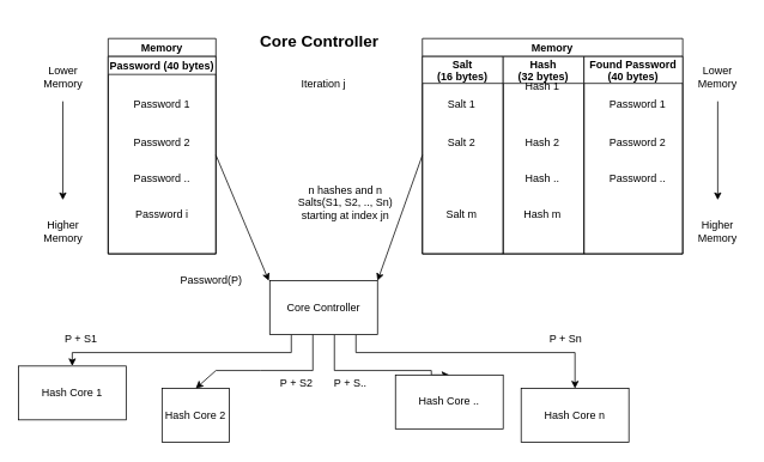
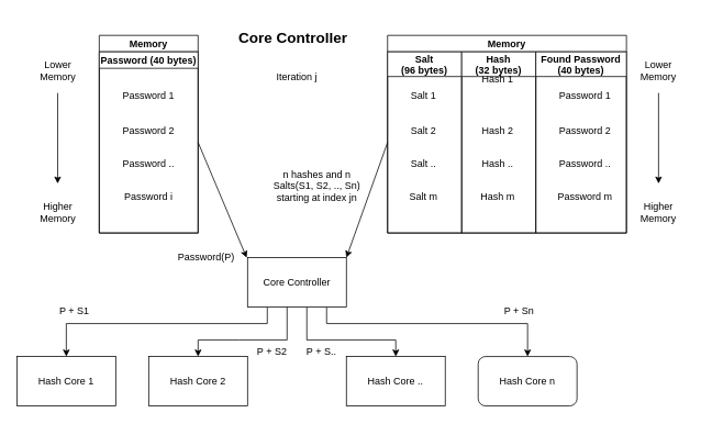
  <mxCell id="0" />
  <mxCell id="1" parent="0" />
  <mxCell id="2" value="" style="edgeStyle=orthogonalEdgeStyle;rounded=0;orthogonalLoop=1;jettySize=auto;entryX=0.5;entryY=0;entryDx=0;entryDy=0;exitX=0.6;exitY=1;exitDx=0;exitDy=0;exitPerimeter=0;" parent="1" source="5" target="8" edge="1"><mxGeometry relative="1" as="geometry"><Array as="points"><mxPoint x="372" y="412" /><mxPoint x="480" y="412" /></Array><mxPoint x="380" y="392" as="sourcePoint" /></mxGeometry></mxCell>
  <mxCell id="3" value="" style="edgeStyle=orthogonalEdgeStyle;rounded=0;orthogonalLoop=1;jettySize=auto;entryX=0.5;entryY=0;entryDx=0;entryDy=0;exitX=0.2;exitY=1;exitDx=0;exitDy=0;exitPerimeter=0;" parent="1" source="5" target="6" edge="1"><mxGeometry relative="1" as="geometry"><mxPoint x="310" y="392" as="sourcePoint" /><mxPoint x="80" y="452" as="targetPoint" /><Array as="points"><mxPoint x="324" y="392" /><mxPoint x="80" y="392" /></Array></mxGeometry></mxCell>
  <mxCell id="4" value="" style="edgeStyle=orthogonalEdgeStyle;rounded=0;orthogonalLoop=1;jettySize=auto;entryX=0.5;entryY=0;entryDx=0;entryDy=0;exitX=0.8;exitY=1;exitDx=0;exitDy=0;exitPerimeter=0;" parent="1" source="5" target="9" edge="1"><mxGeometry relative="1" as="geometry"><Array as="points"><mxPoint x="396" y="392" /><mxPoint x="640" y="392" /></Array><mxPoint x="410" y="392" as="sourcePoint" /></mxGeometry></mxCell>
  <mxCell id="5" value="Core Controller" style="rounded=0;whiteSpace=wrap;points=[[0,0,0,0,0],[0,0.25,0,0,0],[0,0.5,0,0,0],[0,0.75,0,0,0],[0,1,0,0,0],[0.2,1,0,0,0],[0.25,0,0,0,0],[0.4,1,0,0,0],[0.5,0,0,0,0],[0.6,1,0,0,0],[0.75,0,0,0,0],[0.8,1,0,0,0],[1,0,0,0,0],[1,0.25,0,0,0],[1,0.5,0,0,0],[1,0.75,0,0,0],[1,1,0,0,0]];" parent="1" vertex="1"><mxGeometry x="300" y="312" width="120" height="60" as="geometry" /></mxCell>
- <mxCell id="6" value="Hash Core 1" style="rounded=0;whiteSpace=wrap;" parent="1" vertex="1"><mxGeometry x="20" y="407" width="120" height="60" as="geometry" /></mxCell>
- <mxCell id="7" value="Hash Core 2" style="rounded=0;whiteSpace=wrap;" parent="1" vertex="1"><mxGeometry x="180" y="432" width="75" height="60" as="geometry" /></mxCell>
- <mxCell id="8" value="Hash Core .." style="rounded=0;whiteSpace=wrap;" parent="1" vertex="1"><mxGeometry x="440" y="417" width="120" height="60" as="geometry" /></mxCell>
- <mxCell id="9" value="Hash Core n" style="rounded=0;whiteSpace=wrap;" parent="1" vertex="1"><mxGeometry x="580" y="432" width="120" height="60" as="geometry" /></mxCell>
+ <mxCell id="6" value="Hash Core 1" style="rounded=0;whiteSpace=wrap;" parent="1" vertex="1"><mxGeometry x="20" y="432" width="120" height="60" as="geometry" /></mxCell>
+ <mxCell id="7" value="Hash Core 2" style="rounded=0;whiteSpace=wrap;" parent="1" vertex="1"><mxGeometry x="180" y="432" width="120" height="60" as="geometry" /></mxCell>
+ <mxCell id="8" value="Hash Core .." style="rounded=0;whiteSpace=wrap;" parent="1" vertex="1"><mxGeometry x="420" y="432" width="120" height="60" as="geometry" /></mxCell>
+ <mxCell id="9" value="Hash Core n" style="whiteSpace=wrap;rounded=1;" parent="1" vertex="1"><mxGeometry x="580" y="432" width="120" height="60" as="geometry" /></mxCell>
  <mxCell id="10" value="" style="endArrow=classic;rounded=0;entryX=0.5;entryY=0;entryDx=0;entryDy=0;exitX=1;exitY=0.5;exitDx=0;exitDy=0;" parent="1" source="33" edge="1"><mxGeometry width="50" height="50" relative="1" as="geometry"><mxPoint x="299" y="242" as="sourcePoint" /><mxPoint x="299" y="312" as="targetPoint" /><Array as="points" /></mxGeometry></mxCell>
- <mxCell id="11" value="Password(P)" style="text;strokeColor=none;fillColor=none;align=center;verticalAlign=middle;whiteSpace=wrap;rounded=0;" parent="1" vertex="1"><mxGeometry x="205" y="297" width="60" height="30" as="geometry" /></mxCell>
+ <mxCell id="11" value="Password(P)" style="text;strokeColor=none;fillColor=none;align=center;verticalAlign=middle;whiteSpace=wrap;rounded=0;" parent="1" vertex="1"><mxGeometry x="220" y="297" width="60" height="30" as="geometry" /></mxCell>
  <mxCell id="12" value="Memory" style="swimlane;childLayout=stackLayout;resizeParent=1;resizeParentMax=0;startSize=20;" parent="1" vertex="1"><mxGeometry x="470" y="42" width="290" height="240" as="geometry"><mxRectangle x="60" y="20" width="70" height="30" as="alternateBounds" /></mxGeometry></mxCell>
- <mxCell id="13" value="Salt&#10;(16 bytes)" style="swimlane;startSize=30;" parent="12" vertex="1"><mxGeometry y="20" width="90" height="220" as="geometry" /></mxCell>
+ <mxCell id="13" value="Salt&#10;(96 bytes)" style="swimlane;startSize=30;" parent="12" vertex="1"><mxGeometry y="20" width="90" height="220" as="geometry" /></mxCell>
  <mxCell id="14" value="Salt 2" style="text;align=center;verticalAlign=middle;resizable=0;points=[];autosize=1;strokeColor=none;fillColor=none;" parent="13" vertex="1"><mxGeometry x="19" y="80" width="50" height="30" as="geometry" /></mxCell>
+ <mxCell id="15" value="Salt .." style="text;align=center;verticalAlign=middle;resizable=0;points=[];autosize=1;strokeColor=none;fillColor=none;" parent="13" vertex="1"><mxGeometry x="19" y="120" width="50" height="30" as="geometry" /></mxCell>
  <mxCell id="16" value="Salt m" style="text;align=center;verticalAlign=middle;resizable=0;points=[];autosize=1;strokeColor=none;fillColor=none;" parent="13" vertex="1"><mxGeometry x="14" y="160" width="60" height="30" as="geometry" /></mxCell>
  <mxCell id="17" value="Salt 1" style="text;align=center;verticalAlign=middle;resizable=0;points=[];autosize=1;strokeColor=none;fillColor=none;" parent="13" vertex="1"><mxGeometry x="19" y="38" width="50" height="30" as="geometry" /></mxCell>
  <mxCell id="18" value="Hash&#10;(32 bytes)" style="swimlane;startSize=30;" parent="12" vertex="1"><mxGeometry x="90" y="20" width="90" height="220" as="geometry" /></mxCell>
  <mxCell id="19" value="Hash 1" style="text;align=center;verticalAlign=middle;resizable=0;points=[];autosize=1;strokeColor=none;fillColor=none;" parent="18" vertex="1"><mxGeometry x="14" y="18" width="60" height="30" as="geometry" /></mxCell>
  <mxCell id="20" value="Hash 2" style="text;align=center;verticalAlign=middle;resizable=0;points=[];autosize=1;strokeColor=none;fillColor=none;" parent="18" vertex="1"><mxGeometry x="14" y="80" width="60" height="30" as="geometry" /></mxCell>
  <mxCell id="21" value="Hash .." style="text;align=center;verticalAlign=middle;resizable=0;points=[];autosize=1;strokeColor=none;fillColor=none;" parent="18" vertex="1"><mxGeometry x="14" y="120" width="60" height="30" as="geometry" /></mxCell>
  <mxCell id="22" value="Hash m" style="text;align=center;verticalAlign=middle;resizable=0;points=[];autosize=1;strokeColor=none;fillColor=none;" parent="18" vertex="1"><mxGeometry x="14" y="160" width="60" height="30" as="geometry" /></mxCell>
  <mxCell id="23" value="Found Password&#10;(40 bytes)" style="swimlane;startSize=30;" parent="12" vertex="1"><mxGeometry x="180" y="20" width="110" height="220" as="geometry" /></mxCell>
  <mxCell id="24" value="Password 1" style="text;align=center;verticalAlign=middle;resizable=0;points=[];autosize=1;strokeColor=none;fillColor=none;" parent="23" vertex="1"><mxGeometry x="15" y="38" width="90" height="30" as="geometry" /></mxCell>
  <mxCell id="25" value="Password 2" style="text;align=center;verticalAlign=middle;resizable=0;points=[];autosize=1;strokeColor=none;fillColor=none;" parent="23" vertex="1"><mxGeometry x="15" y="80" width="90" height="30" as="geometry" /></mxCell>
  <mxCell id="26" value="Password .." style="text;align=center;verticalAlign=middle;resizable=0;points=[];autosize=1;strokeColor=none;fillColor=none;" parent="23" vertex="1"><mxGeometry x="15" y="120" width="90" height="30" as="geometry" /></mxCell>
+ <mxCell id="27" value="Password m" style="text;align=center;verticalAlign=middle;resizable=0;points=[];autosize=1;strokeColor=none;fillColor=none;" parent="23" vertex="1"><mxGeometry x="15" y="160" width="90" height="30" as="geometry" /></mxCell>
  <mxCell id="28" value="" style="endArrow=classic;rounded=0;exitX=0;exitY=0.5;exitDx=0;exitDy=0;entryX=1;entryY=0;entryDx=0;entryDy=0;" parent="1" source="13" target="5" edge="1"><mxGeometry width="50" height="50" relative="1" as="geometry"><mxPoint x="420" y="402" as="sourcePoint" /><mxPoint x="470" y="352" as="targetPoint" /></mxGeometry></mxCell>
  <mxCell id="29" value="Lower Memory" style="text;strokeColor=none;fillColor=none;align=center;verticalAlign=middle;whiteSpace=wrap;rounded=0;" parent="1" vertex="1"><mxGeometry x="769" y="70" width="60" height="30" as="geometry" /></mxCell>
  <mxCell id="30" value="Higher Memory" style="text;strokeColor=none;fillColor=none;align=center;verticalAlign=middle;whiteSpace=wrap;rounded=0;" parent="1" vertex="1"><mxGeometry x="769" y="242" width="60" height="30" as="geometry" /></mxCell>
  <mxCell id="31" value="" style="endArrow=classic;rounded=0;" parent="1" edge="1"><mxGeometry width="50" height="50" relative="1" as="geometry"><mxPoint x="799" y="112" as="sourcePoint" /><mxPoint x="799" y="222" as="targetPoint" /></mxGeometry></mxCell>
  <mxCell id="32" value="Memory" style="swimlane;childLayout=stackLayout;resizeParent=1;resizeParentMax=0;startSize=20;" parent="1" vertex="1"><mxGeometry x="120" y="42" width="120" height="240" as="geometry" /></mxCell>
  <mxCell id="33" value="Password (40 bytes)" style="swimlane;startSize=20;" parent="32" vertex="1"><mxGeometry y="20" width="120" height="220" as="geometry" /></mxCell>
  <mxCell id="34" value="Password 1" style="text;align=center;verticalAlign=middle;resizable=0;points=[];autosize=1;strokeColor=none;fillColor=none;" parent="33" vertex="1"><mxGeometry x="15" y="38" width="90" height="30" as="geometry" /></mxCell>
  <mxCell id="35" value="Password 2" style="text;align=center;verticalAlign=middle;resizable=0;points=[];autosize=1;strokeColor=none;fillColor=none;" parent="33" vertex="1"><mxGeometry x="15" y="80" width="90" height="30" as="geometry" /></mxCell>
  <mxCell id="36" value="Password .." style="text;align=center;verticalAlign=middle;resizable=0;points=[];autosize=1;strokeColor=none;fillColor=none;" parent="33" vertex="1"><mxGeometry x="15" y="120" width="90" height="30" as="geometry" /></mxCell>
  <mxCell id="37" value="Password i" style="text;align=center;verticalAlign=middle;resizable=0;points=[];autosize=1;strokeColor=none;fillColor=none;" parent="33" vertex="1"><mxGeometry x="20" y="160" width="80" height="30" as="geometry" /></mxCell>
  <mxCell id="38" value="n hashes and n Salts(S1, S2, .., Sn) starting at index jn&#10;" style="text;strokeColor=none;fillColor=none;align=center;verticalAlign=middle;whiteSpace=wrap;rounded=0;" parent="1" vertex="1"><mxGeometry x="329" y="192" width="111" height="80" as="geometry" /></mxCell>
  <mxCell id="39" value="Lower Memory" style="text;strokeColor=none;fillColor=none;align=center;verticalAlign=middle;whiteSpace=wrap;rounded=0;" parent="1" vertex="1"><mxGeometry x="40" y="70" width="60" height="30" as="geometry" /></mxCell>
  <mxCell id="40" value="Higher Memory" style="text;strokeColor=none;fillColor=none;align=center;verticalAlign=middle;whiteSpace=wrap;rounded=0;" parent="1" vertex="1"><mxGeometry x="40" y="242" width="60" height="30" as="geometry" /></mxCell>
  <mxCell id="41" value="" style="endArrow=classic;rounded=0;" parent="1" edge="1"><mxGeometry width="50" height="50" relative="1" as="geometry"><mxPoint x="69.5" y="112" as="sourcePoint" /><mxPoint x="69.5" y="222" as="targetPoint" /></mxGeometry></mxCell>
  <mxCell id="42" value="P + S1" style="text;strokeColor=none;fillColor=none;align=center;verticalAlign=middle;whiteSpace=wrap;rounded=0;" parent="1" vertex="1"><mxGeometry x="60" y="362" width="60" height="30" as="geometry" /></mxCell>
  <mxCell id="43" value="P + S2" style="text;strokeColor=none;fillColor=none;align=center;verticalAlign=middle;whiteSpace=wrap;rounded=0;" parent="1" vertex="1"><mxGeometry x="300" y="412" width="60" height="30" as="geometry" /></mxCell>
  <mxCell id="44" value="P + S.." style="text;strokeColor=none;fillColor=none;align=center;verticalAlign=middle;whiteSpace=wrap;rounded=0;" parent="1" vertex="1"><mxGeometry x="360" y="412" width="60" height="30" as="geometry" /></mxCell>
  <mxCell id="45" value="P + Sn" style="text;strokeColor=none;fillColor=none;align=center;verticalAlign=middle;whiteSpace=wrap;rounded=0;" parent="1" vertex="1"><mxGeometry x="600" y="362" width="60" height="30" as="geometry" /></mxCell>
  <mxCell id="46" value="Iteration j" style="text;strokeColor=none;fillColor=none;align=center;verticalAlign=middle;whiteSpace=wrap;rounded=0;" parent="1" vertex="1"><mxGeometry x="310" y="62" width="100" height="62" as="geometry" /></mxCell>
  <mxCell id="47" value="" style="endArrow=classic;rounded=0;exitX=0.4;exitY=1;exitDx=0;exitDy=0;exitPerimeter=0;entryX=0.5;entryY=0;entryDx=0;entryDy=0;" parent="1" source="5" target="7" edge="1"><mxGeometry width="50" height="50" relative="1" as="geometry"><mxPoint x="305" y="432" as="sourcePoint" /><mxPoint x="355" y="382" as="targetPoint" /><Array as="points"><mxPoint x="348" y="412" /><mxPoint x="290" y="412" /><mxPoint x="240" y="412" /></Array></mxGeometry></mxCell>
  <mxCell id="48" value="&lt;font style=&quot;font-size: 18px;&quot;&gt;&lt;b&gt;Core Controller&lt;/b&gt;&lt;/font&gt;" style="text;html=1;strokeColor=none;fillColor=none;align=center;verticalAlign=middle;whiteSpace=wrap;rounded=0;" vertex="1" parent="1"><mxGeometry x="285" y="20" width="140.5" height="50" as="geometry" /></mxCell>
